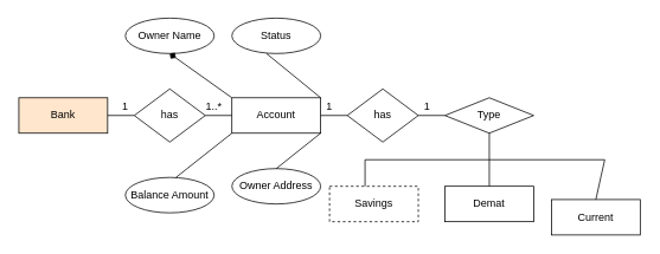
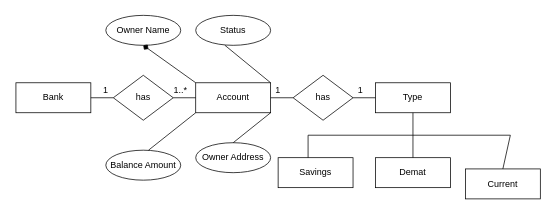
  <mxCell id="0" />
  <mxCell id="1" parent="0" />
  <mxCell id="2" value="Account" style="whiteSpace=wrap;html=1;align=center;" vertex="1" parent="1"><mxGeometry x="260" y="110" width="100" height="40" as="geometry" /></mxCell>
- <mxCell id="3" value="Bank" style="whiteSpace=wrap;html=1;align=center;fillColor=#ffe6cc;" vertex="1" parent="1"><mxGeometry x="20" y="110" width="100" height="40" as="geometry" /></mxCell>
+ <mxCell id="3" value="Bank" style="whiteSpace=wrap;html=1;align=center;" vertex="1" parent="1"><mxGeometry x="20" y="110" width="100" height="40" as="geometry" /></mxCell>
  <mxCell id="4" value="has" style="shape=rhombus;perimeter=rhombusPerimeter;whiteSpace=wrap;html=1;align=center;" vertex="1" parent="1"><mxGeometry x="150" y="100" width="80" height="60" as="geometry" /></mxCell>
  <mxCell id="5" value="has" style="shape=rhombus;perimeter=rhombusPerimeter;whiteSpace=wrap;html=1;align=center;" vertex="1" parent="1"><mxGeometry x="390" y="100" width="80" height="60" as="geometry" /></mxCell>
- <mxCell id="6" value="Type" style="rhombus;whiteSpace=wrap;html=1;align=center;" vertex="1" parent="1"><mxGeometry x="500" y="110" width="100" height="40" as="geometry" /></mxCell>
+ <mxCell id="6" value="Type" style="whiteSpace=wrap;html=1;align=center;" vertex="1" parent="1"><mxGeometry x="500" y="110" width="100" height="40" as="geometry" /></mxCell>
  <mxCell id="7" value="Current" style="whiteSpace=wrap;html=1;align=center;" vertex="1" parent="1"><mxGeometry x="620" y="225" width="100" height="40" as="geometry" /></mxCell>
  <mxCell id="8" value="Demat" style="whiteSpace=wrap;html=1;align=center;" vertex="1" parent="1"><mxGeometry x="500" y="210" width="100" height="40" as="geometry" /></mxCell>
- <mxCell id="9" value="Savings" style="whiteSpace=wrap;html=1;align=center;dashed=1;" vertex="1" parent="1"><mxGeometry x="370" y="210" width="100" height="40" as="geometry" /></mxCell>
+ <mxCell id="9" value="Savings" style="whiteSpace=wrap;html=1;align=center;" vertex="1" parent="1"><mxGeometry x="370" y="210" width="100" height="40" as="geometry" /></mxCell>
  <mxCell id="10" value="" style="endArrow=none;html=1;rounded=0;" edge="1" parent="1"><mxGeometry relative="1" as="geometry"><mxPoint x="360" y="130" as="sourcePoint" /><mxPoint x="390" y="130" as="targetPoint" /></mxGeometry></mxCell>
  <mxCell id="11" value="" style="endArrow=none;html=1;rounded=0;entryX=0.5;entryY=0;entryDx=0;entryDy=0;" edge="1" parent="1" target="7"><mxGeometry relative="1" as="geometry"><mxPoint x="550" y="180" as="sourcePoint" /><mxPoint x="390" y="130" as="targetPoint" /><Array as="points"><mxPoint x="680" y="180" /></Array></mxGeometry></mxCell>
  <mxCell id="12" value="" style="endArrow=none;html=1;rounded=0;exitX=0.4;exitY=0;exitDx=0;exitDy=0;exitPerimeter=0;" edge="1" parent="1" source="9"><mxGeometry relative="1" as="geometry"><mxPoint x="230" y="130" as="sourcePoint" /><mxPoint x="550" y="180" as="targetPoint" /><Array as="points"><mxPoint x="410" y="180" /></Array></mxGeometry></mxCell>
  <mxCell id="13" value="" style="endArrow=none;html=1;rounded=0;exitX=0.5;exitY=1;exitDx=0;exitDy=0;entryX=0.5;entryY=0;entryDx=0;entryDy=0;" edge="1" parent="1" source="6" target="8"><mxGeometry relative="1" as="geometry"><mxPoint x="230" y="130" as="sourcePoint" /><mxPoint x="390" y="130" as="targetPoint" /></mxGeometry></mxCell>
  <mxCell id="14" value="" style="endArrow=none;html=1;rounded=0;entryX=1;entryY=0.5;entryDx=0;entryDy=0;exitX=0;exitY=0.5;exitDx=0;exitDy=0;" edge="1" parent="1" source="6" target="5"><mxGeometry relative="1" as="geometry"><mxPoint x="390" y="170" as="sourcePoint" /><mxPoint x="390" y="130" as="targetPoint" /></mxGeometry></mxCell>
  <mxCell id="15" value="" style="endArrow=none;html=1;rounded=0;" edge="1" parent="1"><mxGeometry relative="1" as="geometry"><mxPoint x="230" y="130" as="sourcePoint" /><mxPoint x="260" y="130" as="targetPoint" /></mxGeometry></mxCell>
  <mxCell id="16" value="" style="endArrow=none;html=1;rounded=0;exitX=0;exitY=0.5;exitDx=0;exitDy=0;entryX=1;entryY=0.5;entryDx=0;entryDy=0;" edge="1" parent="1" source="4" target="3"><mxGeometry relative="1" as="geometry"><mxPoint x="230" y="130" as="sourcePoint" /><mxPoint x="390" y="130" as="targetPoint" /></mxGeometry></mxCell>
  <mxCell id="17" value="Owner Address" style="ellipse;whiteSpace=wrap;html=1;align=center;" vertex="1" parent="1"><mxGeometry x="260" y="190" width="100" height="40" as="geometry" /></mxCell>
  <mxCell id="18" value="Balance Amount" style="ellipse;whiteSpace=wrap;html=1;align=center;" vertex="1" parent="1"><mxGeometry x="140" y="200" width="100" height="40" as="geometry" /></mxCell>
  <mxCell id="19" value="Status" style="ellipse;whiteSpace=wrap;html=1;align=center;" vertex="1" parent="1"><mxGeometry x="260" y="20" width="100" height="40" as="geometry" /></mxCell>
  <mxCell id="20" value="Owner Name" style="ellipse;whiteSpace=wrap;html=1;align=center;" vertex="1" parent="1"><mxGeometry x="140" y="20" width="100" height="40" as="geometry" /></mxCell>
  <mxCell id="21" value="" style="endArrow=none;html=1;rounded=0;exitX=1;exitY=0;exitDx=0;exitDy=0;entryX=0.39;entryY=1;entryDx=0;entryDy=0;entryPerimeter=0;" edge="1" parent="1" source="2" target="19"><mxGeometry relative="1" as="geometry"><mxPoint x="230" y="180" as="sourcePoint" /><mxPoint x="390" y="180" as="targetPoint" /></mxGeometry></mxCell>
  <mxCell id="22" value="" style="endArrow=none;html=1;rounded=0;exitX=0.5;exitY=0;exitDx=0;exitDy=0;entryX=1;entryY=1;entryDx=0;entryDy=0;" edge="1" parent="1" source="17" target="2"><mxGeometry relative="1" as="geometry"><mxPoint x="230" y="180" as="sourcePoint" /><mxPoint x="390" y="180" as="targetPoint" /></mxGeometry></mxCell>
  <mxCell id="23" value="" style="endArrow=none;html=1;rounded=0;exitX=0;exitY=1;exitDx=0;exitDy=0;entryX=0.57;entryY=0;entryDx=0;entryDy=0;entryPerimeter=0;" edge="1" parent="1" source="2" target="18"><mxGeometry relative="1" as="geometry"><mxPoint x="230" y="180" as="sourcePoint" /><mxPoint x="390" y="180" as="targetPoint" /></mxGeometry></mxCell>
  <mxCell id="24" value="" style="endArrow=diamond;html=1;rounded=0;exitX=0;exitY=0;exitDx=0;exitDy=0;entryX=0.5;entryY=1;entryDx=0;entryDy=0;" edge="1" parent="1" source="2" target="20"><mxGeometry relative="1" as="geometry"><mxPoint x="230" y="180" as="sourcePoint" /><mxPoint x="390" y="180" as="targetPoint" /></mxGeometry></mxCell>
  <mxCell id="25" value="1..*" style="text;html=1;strokeColor=none;fillColor=none;align=center;verticalAlign=middle;whiteSpace=wrap;rounded=0;" vertex="1" parent="1"><mxGeometry x="220" y="110" width="40" height="20" as="geometry" /></mxCell>
  <mxCell id="26" value="1" style="text;html=1;strokeColor=none;fillColor=none;align=center;verticalAlign=middle;whiteSpace=wrap;rounded=0;" vertex="1" parent="1"><mxGeometry x="120" y="110" width="40" height="20" as="geometry" /></mxCell>
  <mxCell id="27" value="1" style="text;html=1;strokeColor=none;fillColor=none;align=center;verticalAlign=middle;whiteSpace=wrap;rounded=0;" vertex="1" parent="1"><mxGeometry x="460" y="110" width="40" height="20" as="geometry" /></mxCell>
  <mxCell id="28" value="1" style="text;html=1;strokeColor=none;fillColor=none;align=center;verticalAlign=middle;whiteSpace=wrap;rounded=0;" vertex="1" parent="1"><mxGeometry x="350" y="110" width="40" height="20" as="geometry" /></mxCell>
